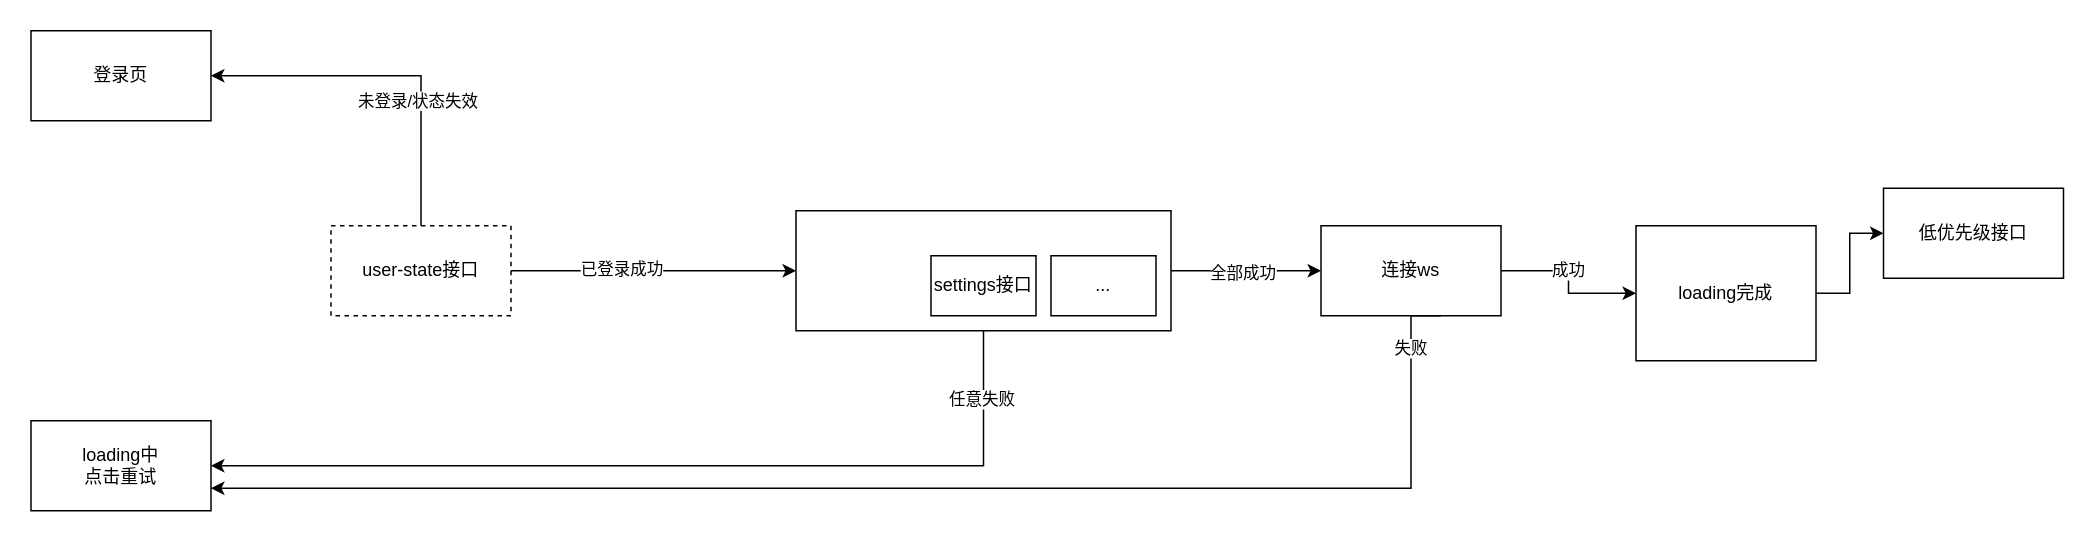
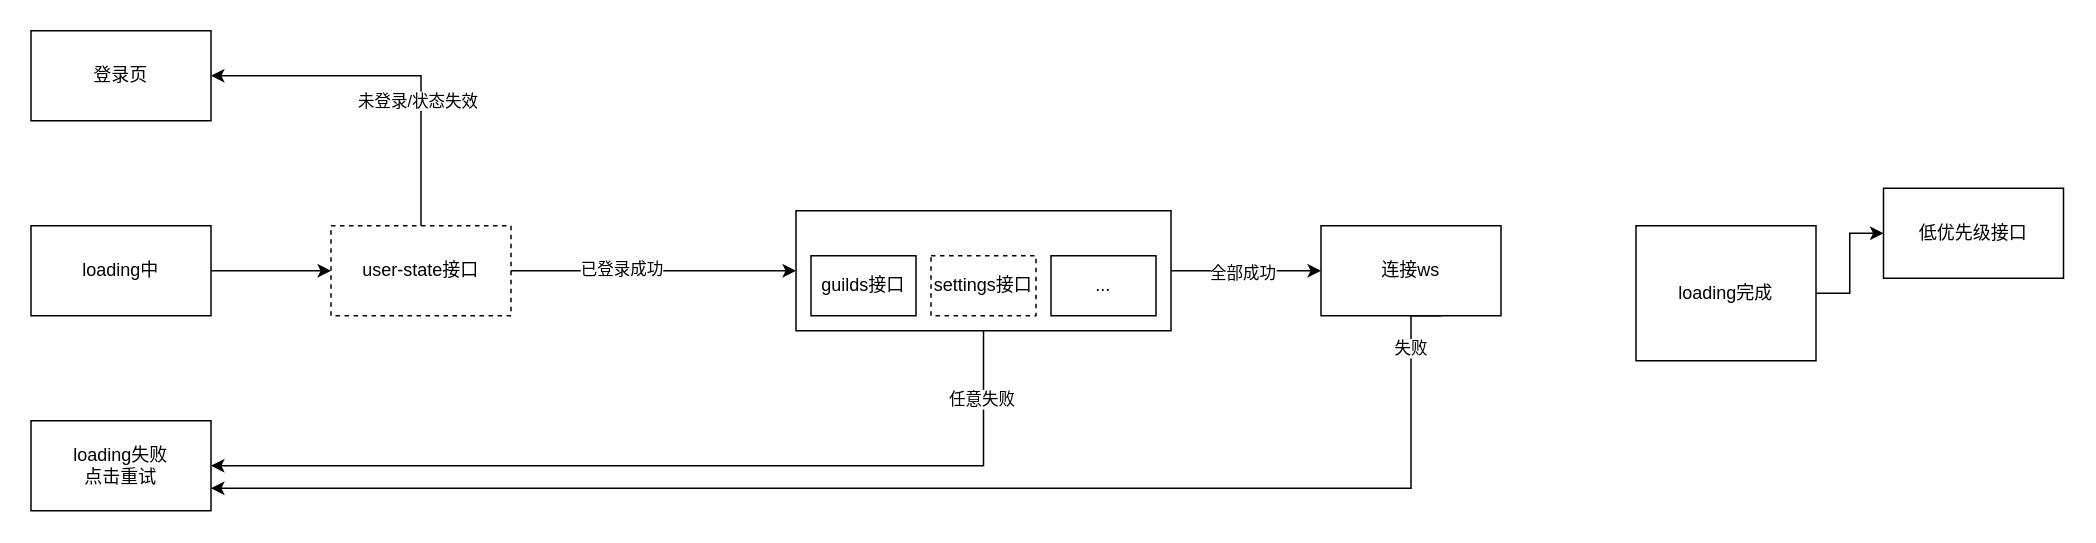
  <mxCell id="0" />
  <mxCell id="1" parent="0" />
  <mxCell id="2" value="登录页" style="rounded=0;whiteSpace=wrap;html=1;" vertex="1" parent="1"><mxGeometry x="20" y="20" width="120" height="60" as="geometry" /></mxCell>
  <mxCell id="3" value="user-state接口" style="rounded=0;whiteSpace=wrap;html=1;dashed=1;" vertex="1" parent="1"><mxGeometry x="220" y="150" width="120" height="60" as="geometry" /></mxCell>
  <mxCell id="4" style="edgeStyle=orthogonalEdgeStyle;rounded=0;orthogonalLoop=1;jettySize=auto;html=1;exitX=1;exitY=0.5;exitDx=0;exitDy=0;entryX=0;entryY=0.5;entryDx=0;entryDy=0;" edge="1" parent="1" source="5" target="6"><mxGeometry relative="1" as="geometry" /></mxCell>
  <mxCell id="5" value="loading完成" style="rounded=0;whiteSpace=wrap;html=1;" vertex="1" parent="1"><mxGeometry x="1090" y="150" width="120" height="90" as="geometry" /></mxCell>
  <mxCell id="6" value="低优先级接口" style="rounded=0;whiteSpace=wrap;html=1;" vertex="1" parent="1"><mxGeometry x="1255" y="125" width="120" height="60" as="geometry" /></mxCell>
  <mxCell id="7" style="edgeStyle=orthogonalEdgeStyle;rounded=0;orthogonalLoop=1;jettySize=auto;html=1;exitX=1;exitY=0.5;exitDx=0;exitDy=0;entryX=0;entryY=0.5;entryDx=0;entryDy=0;" edge="1" parent="1" source="3" target="15"><mxGeometry relative="1" as="geometry"><mxPoint x="438.04" y="180.8" as="targetPoint" /></mxGeometry></mxCell>
  <mxCell id="8" value="已登录成功" style="edgeLabel;html=1;align=center;verticalAlign=middle;resizable=0;points=[];" vertex="1" connectable="0" parent="7"><mxGeometry x="-0.232" y="2" relative="1" as="geometry"><mxPoint as="offset" /></mxGeometry></mxCell>
+ <mxCell id="9" style="edgeStyle=orthogonalEdgeStyle;rounded=0;orthogonalLoop=1;jettySize=auto;html=1;exitX=1;exitY=0.5;exitDx=0;exitDy=0;entryX=0;entryY=0.5;entryDx=0;entryDy=0;" edge="1" parent="1" source="10" target="3"><mxGeometry relative="1" as="geometry" /></mxCell>
+ <mxCell id="10" value="loading中" style="rounded=0;whiteSpace=wrap;html=1;" vertex="1" parent="1"><mxGeometry x="20" y="150" width="120" height="60" as="geometry" /></mxCell>
  <mxCell id="11" style="edgeStyle=orthogonalEdgeStyle;rounded=0;orthogonalLoop=1;jettySize=auto;html=1;exitX=1;exitY=0.5;exitDx=0;exitDy=0;entryX=0;entryY=0.5;entryDx=0;entryDy=0;" edge="1" parent="1" source="15" target="20"><mxGeometry relative="1" as="geometry" /></mxCell>
  <mxCell id="12" value="全部成功" style="edgeLabel;html=1;align=center;verticalAlign=middle;resizable=0;points=[];" vertex="1" connectable="0" parent="11"><mxGeometry x="-0.064" y="-1" relative="1" as="geometry"><mxPoint as="offset" /></mxGeometry></mxCell>
  <mxCell id="13" style="edgeStyle=orthogonalEdgeStyle;rounded=0;orthogonalLoop=1;jettySize=auto;html=1;exitX=0.5;exitY=1;exitDx=0;exitDy=0;entryX=1;entryY=0.5;entryDx=0;entryDy=0;" edge="1" parent="1" source="15" target="23"><mxGeometry relative="1" as="geometry" /></mxCell>
  <mxCell id="14" value="任意失败" style="edgeLabel;html=1;align=center;verticalAlign=middle;resizable=0;points=[];" vertex="1" connectable="0" parent="13"><mxGeometry x="-0.852" y="-2" relative="1" as="geometry"><mxPoint as="offset" /></mxGeometry></mxCell>
  <mxCell id="15" value="" style="rounded=0;whiteSpace=wrap;html=1;" vertex="1" parent="1"><mxGeometry x="530" y="140" width="250" height="80" as="geometry" /></mxCell>
- <mxCell id="16" style="edgeStyle=orthogonalEdgeStyle;rounded=0;orthogonalLoop=1;jettySize=auto;html=1;exitX=1;exitY=0.5;exitDx=0;exitDy=0;entryX=0;entryY=0.5;entryDx=0;entryDy=0;" edge="1" parent="1" source="20" target="5"><mxGeometry relative="1" as="geometry" /></mxCell>
- <mxCell id="17" value="成功" style="edgeLabel;html=1;align=center;verticalAlign=middle;resizable=0;points=[];" vertex="1" connectable="0" parent="16"><mxGeometry x="-0.16" y="1" relative="1" as="geometry"><mxPoint as="offset" /></mxGeometry></mxCell>
  <mxCell id="18" style="edgeStyle=orthogonalEdgeStyle;rounded=0;orthogonalLoop=1;jettySize=auto;html=1;exitX=0.75;exitY=1;exitDx=0;exitDy=0;entryX=1;entryY=0.75;entryDx=0;entryDy=0;" edge="1" parent="1" target="23"><mxGeometry relative="1" as="geometry"><mxPoint x="960" y="210" as="sourcePoint" /><mxPoint x="130" y="325" as="targetPoint" /><Array as="points"><mxPoint x="940" y="210" /><mxPoint x="940" y="325" /></Array></mxGeometry></mxCell>
  <mxCell id="19" value="失败" style="edgeLabel;html=1;align=center;verticalAlign=middle;resizable=0;points=[];" vertex="1" connectable="0" parent="18"><mxGeometry x="-0.912" y="-1" relative="1" as="geometry"><mxPoint as="offset" /></mxGeometry></mxCell>
  <mxCell id="20" value="连接ws" style="rounded=0;whiteSpace=wrap;html=1;" vertex="1" parent="1"><mxGeometry x="880" y="150" width="120" height="60" as="geometry" /></mxCell>
  <mxCell id="21" style="edgeStyle=orthogonalEdgeStyle;rounded=0;orthogonalLoop=1;jettySize=auto;html=1;exitX=0.5;exitY=0;exitDx=0;exitDy=0;entryX=1;entryY=0.5;entryDx=0;entryDy=0;" edge="1" parent="1" source="3" target="2"><mxGeometry relative="1" as="geometry"><mxPoint x="300" y="-10" as="targetPoint" /></mxGeometry></mxCell>
  <mxCell id="22" value="未登录/状态失效" style="edgeLabel;html=1;align=center;verticalAlign=middle;resizable=0;points=[];" vertex="1" connectable="0" parent="21"><mxGeometry x="-0.298" y="3" relative="1" as="geometry"><mxPoint as="offset" /></mxGeometry></mxCell>
- <mxCell id="23" value="loading中&lt;br&gt;点击重试" style="rounded=0;whiteSpace=wrap;html=1;" vertex="1" parent="1"><mxGeometry x="20" y="280" width="120" height="60" as="geometry" /></mxCell>
- <mxCell id="25" value="settings接口" style="rounded=0;whiteSpace=wrap;html=1;" vertex="1" parent="1"><mxGeometry x="620" y="170" width="70" height="40" as="geometry" /></mxCell>
+ <mxCell id="23" value="loading失败&lt;br&gt;点击重试" style="rounded=0;whiteSpace=wrap;html=1;" vertex="1" parent="1"><mxGeometry x="20" y="280" width="120" height="60" as="geometry" /></mxCell>
+ <mxCell id="24" value="guilds接口" style="rounded=0;whiteSpace=wrap;html=1;" vertex="1" parent="1"><mxGeometry x="540" y="170" width="70" height="40" as="geometry" /></mxCell>
+ <mxCell id="25" value="settings接口" style="rounded=0;whiteSpace=wrap;html=1;dashed=1;" vertex="1" parent="1"><mxGeometry x="620" y="170" width="70" height="40" as="geometry" /></mxCell>
  <mxCell id="26" value="..." style="rounded=0;whiteSpace=wrap;html=1;" vertex="1" parent="1"><mxGeometry x="700" y="170" width="70" height="40" as="geometry" /></mxCell>
